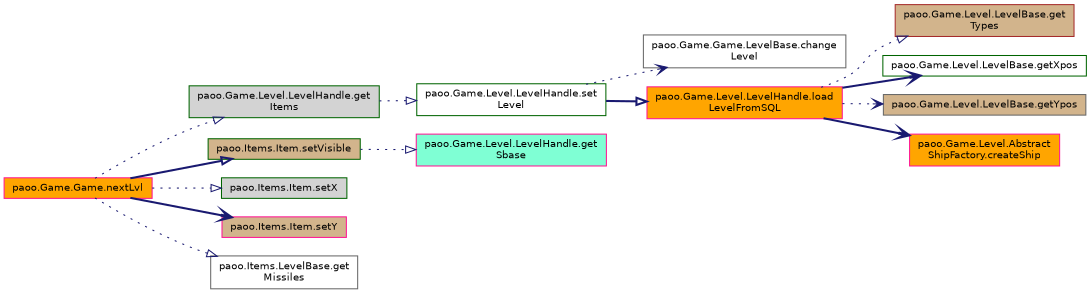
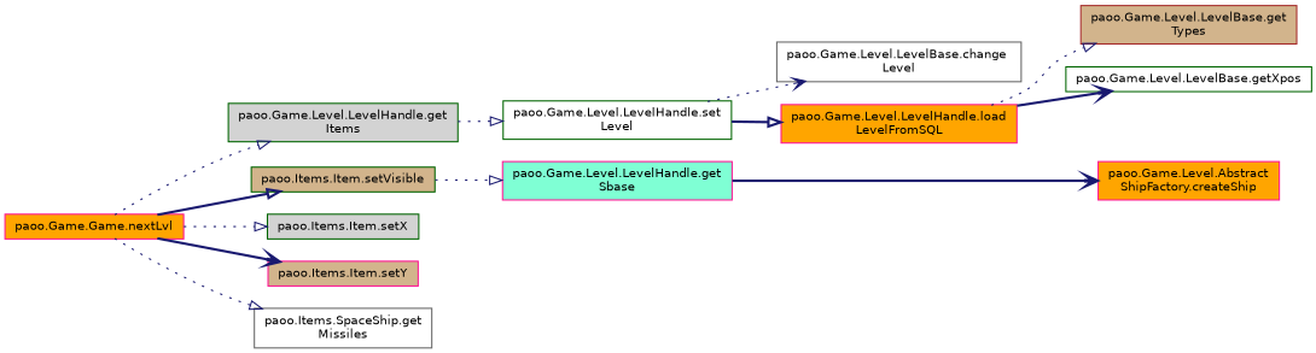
  digraph {
    rankdir=LR
    node [color=deeppink fillcolor=tan fontname=Helvetica fontsize=10 shape=record style=filled]
    edge [arrowhead=onormal color=midnightblue fontname=Helvetica fontsize=10 labelfontname=Helvetica labelfontsize=10 style=dotted]
    n1 [fillcolor=orange fontcolor=black height=0.2 label="paoo.Game.Game.nextLvl" width=0.4]
    n2 [color=darkgreen fillcolor=lightgrey height=0.2 label="paoo.Game.Level.LevelHandle.get\lItems" width=0.4]
    n3 [color=darkgreen height=0.2 label="paoo.Items.Item.setVisible" width=0.4]
    n4 [color=darkgreen fillcolor=lightgrey height=0.2 label="paoo.Items.Item.setX" width=0.4]
    n5 [height=0.2 label="paoo.Items.Item.setY" width=0.4]
-   n6 [color=gray40 fillcolor=white height=0.2 label="paoo.Items.LevelBase.get\lMissiles" width=0.4]
+   n6 [color=gray40 fillcolor=white height=0.2 label="paoo.Items.SpaceShip.get\lMissiles" width=0.4]
    n7 [fillcolor=aquamarine height=0.2 label="paoo.Game.Level.LevelHandle.get\lSbase" width=0.4]
    n8 [color=darkgreen fillcolor=white height=0.2 label="paoo.Game.Level.LevelHandle.set\lLevel" width=0.4]
-   n9 [color=gray40 fillcolor=white height=0.2 label="paoo.Game.Game.LevelBase.change\lLevel" width=0.4]
+   n9 [color=gray40 fillcolor=white height=0.2 label="paoo.Game.Level.LevelBase.change\lLevel" width=0.4]
    n10 [fillcolor=orange height=0.2 label="paoo.Game.Level.LevelHandle.load\lLevelFromSQL" width=0.4]
    n11 [color=brown height=0.2 label="paoo.Game.Level.LevelBase.get\lTypes" width=0.4]
    n12 [color=darkgreen fillcolor=white height=0.2 label="paoo.Game.Level.LevelBase.getXpos" width=0.4]
-   n13 [color=gray40 height=0.2 label="paoo.Game.Level.LevelBase.getYpos" width=0.4]
    n14 [fillcolor=orange height=0.2 label="paoo.Game.Level.Abstract\lShipFactory.createShip" width=0.4]
    n1 -> n2
    n1 -> n3 [style=bold]
    n1 -> n4
    n1 -> n5 [arrowhead=vee style=bold]
    n1 -> n6
    n2 -> n8
    n3 -> n7
    n8 -> n9 [arrowhead=vee]
    n8 -> n10 [style=bold]
    n10 -> n11
    n10 -> n12 [arrowhead=vee style=bold]
-   n10 -> n13 [arrowhead=vee]
-   n10 -> n14 [arrowhead=vee style=bold]
+   n7 -> n14 [arrowhead=vee style=bold]
  }
